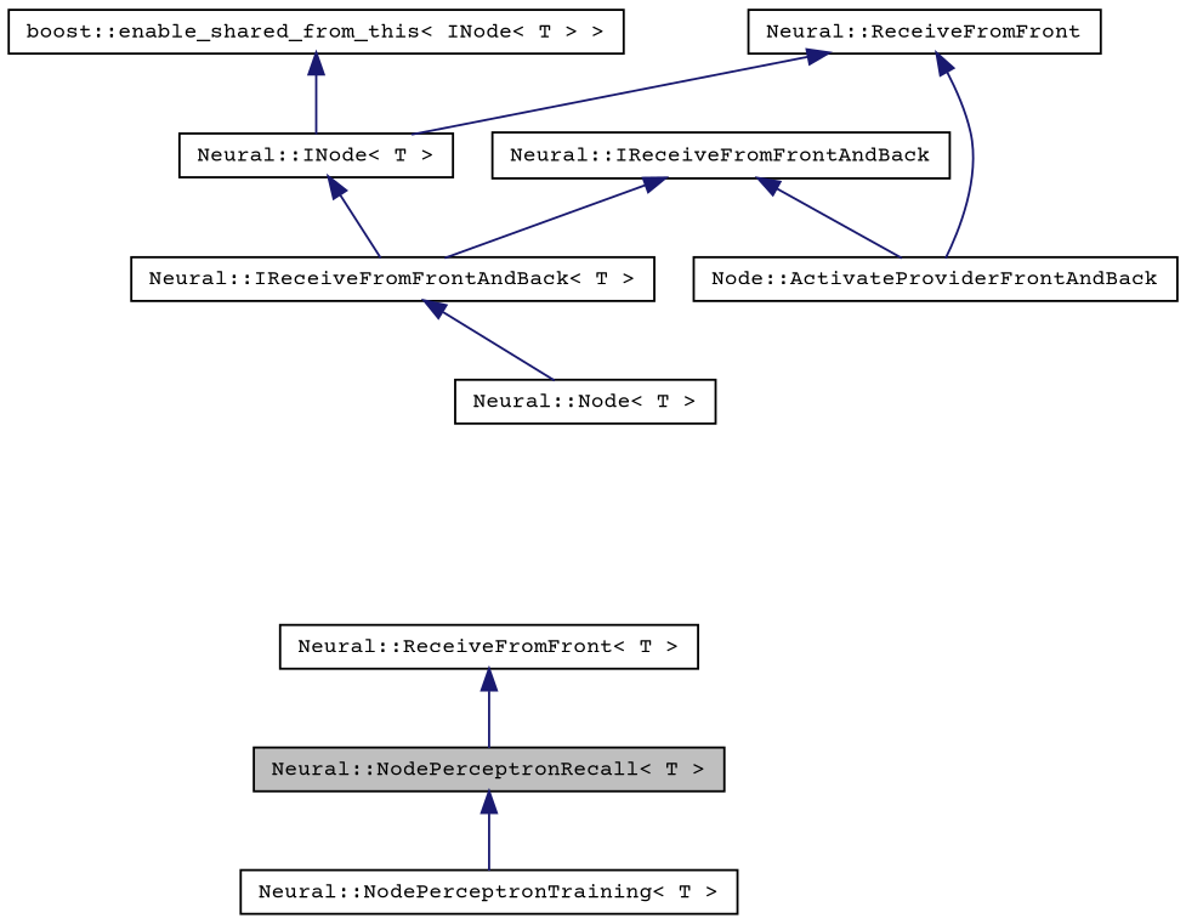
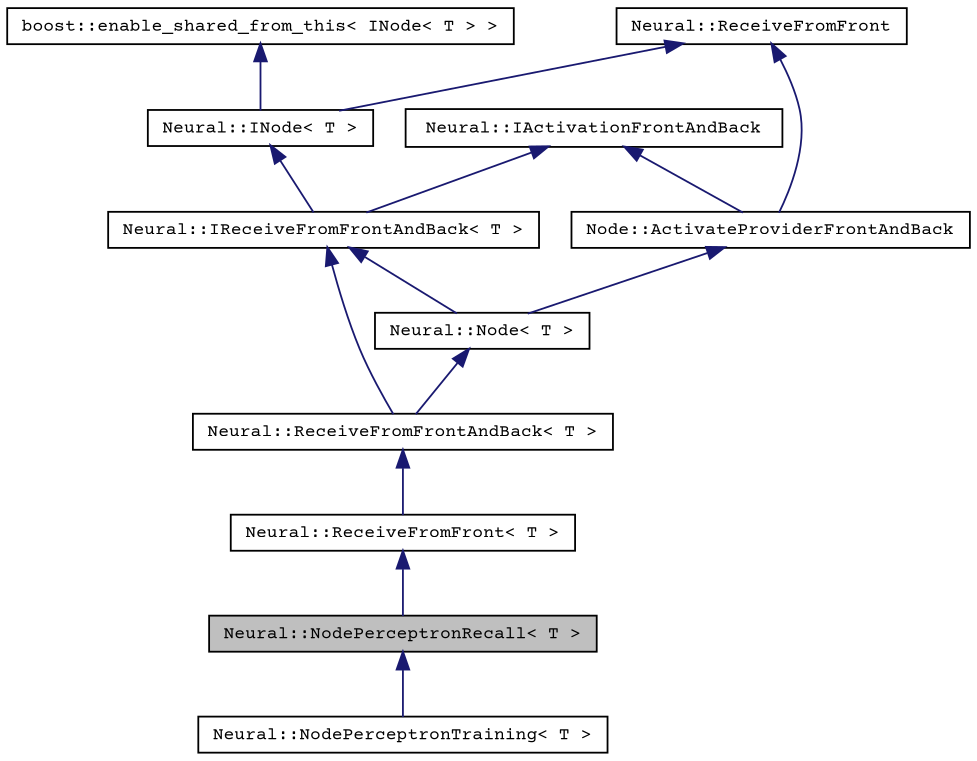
  digraph {
    fontname="Courier Prime"
    node [color=black fillcolor=white fontname="Courier Prime" fontsize=10 shape=record style=filled]
    edge [color=midnightblue dir=back fontname="Courier Prime" fontsize=10 labelfontname=Helvetica labelfontsize=10 style=solid]
    n1 [fillcolor=grey75 fontcolor=black height=0.2 label="Neural::NodePerceptronRecall\< T \>" width=0.4]
    n2 [height=0.2 label="Neural::NodePerceptronTraining\< T \>" width=0.4]
    n3 [height=0.2 label="Neural::ReceiveFromFront\< T \>" width=0.4]
+   n4 [height=0.2 label="Neural::ReceiveFromFrontAndBack\< T \>" width=0.4]
    n5 [height=0.2 label="Neural::Node\< T \>" width=0.4]
    n6 [height=0.2 label="Neural::IReceiveFromFrontAndBack\< T \>" width=0.4]
    n7 [height=0.2 label="Neural::INode\< T \>" width=0.4]
    n8 [height=0.2 label="boost::enable_shared_from_this\< INode\< T \> \>" width=0.4]
    n9 [height=0.2 label="Neural::ReceiveFromFront" width=0.4]
    n10 [height=0.2 label="Node::ActivateProviderFrontAndBack" width=0.4]
-   n11 [height=0.2 label="Neural::IReceiveFromFrontAndBack" width=0.4]
+   n11 [height=0.2 label="Neural::IActivationFrontAndBack" width=0.4]
    n1 -> n2
    n3 -> n1
+   n4 -> n3
+   n5 -> n4
+   n6 -> n4
    n6 -> n5
    n7 -> n6
    n8 -> n7
    n9 -> n7
    n9 -> n10
+   n10 -> n5
    n11 -> n6
    n11 -> n10
  }
